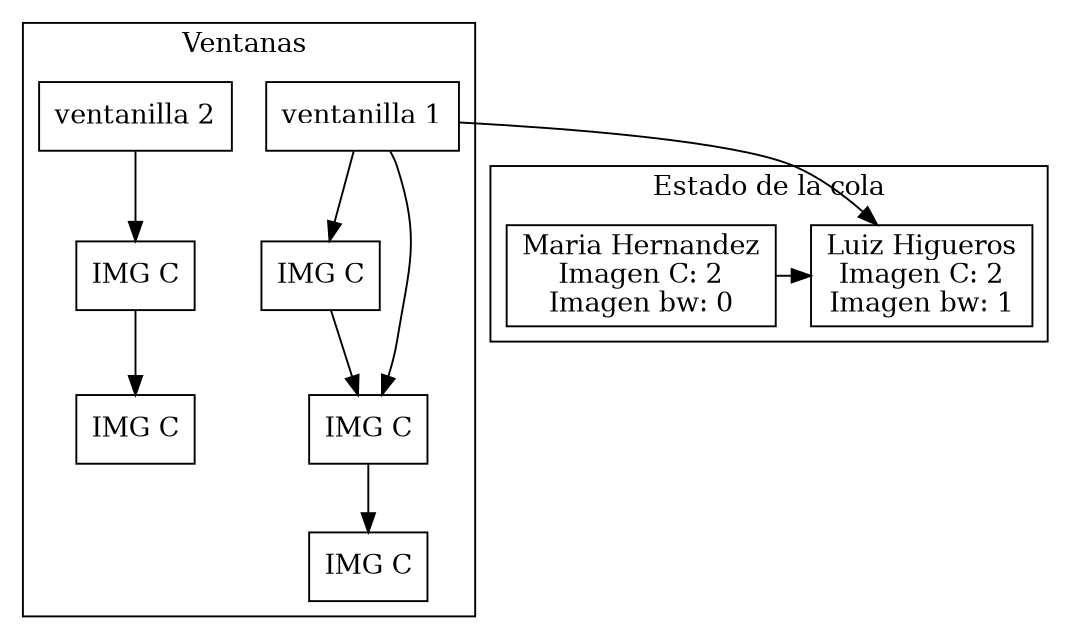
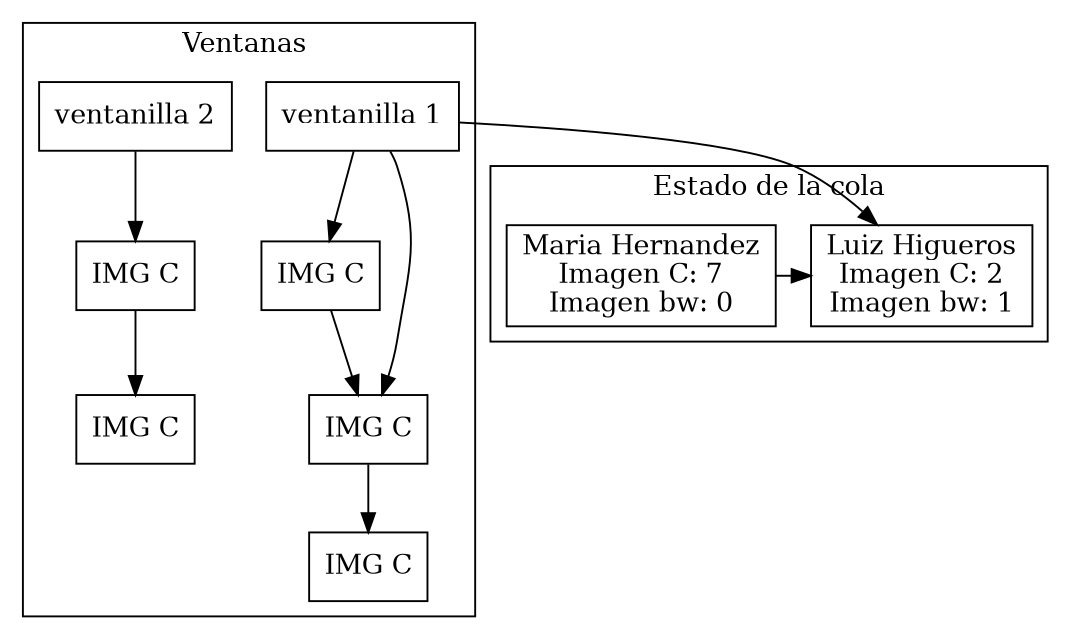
  digraph {
    node [shape=box]
    n1 [label="Luiz Higueros\nImagen C: 2\nImagen bw: 1"]
-   n2 [label="Maria Hernandez\nImagen C: 2\nImagen bw: 0"]
+   n2 [label="Maria Hernandez\nImagen C: 7\nImagen bw: 0"]
    n3 [label="ventanilla 1"]
    n4 [label="IMG C"]
    n5 [label="IMG C"]
    n6 [label="ventanilla 2"]
    n7 [label="IMG C"]
    n8 [label="IMG C"]
    n9 [label="IMG C"]
    subgraph cluster_1 {
      label="Estado de la cola"
      subgraph sub_2 {
        label="Estado de la cola"
        rank=same
        n1
        n2
      }
    }
    subgraph cluster_3 {
      label="Ventanas "
      n3
      n4
      n5
      n6
      n7
      n8
      n9
    }
    n2 -> n1
    n3 -> n1
    n3 -> n4
    n3 -> n5
    n4 -> n5
    n5 -> n7
    n6 -> n8
    n8 -> n9
  }
